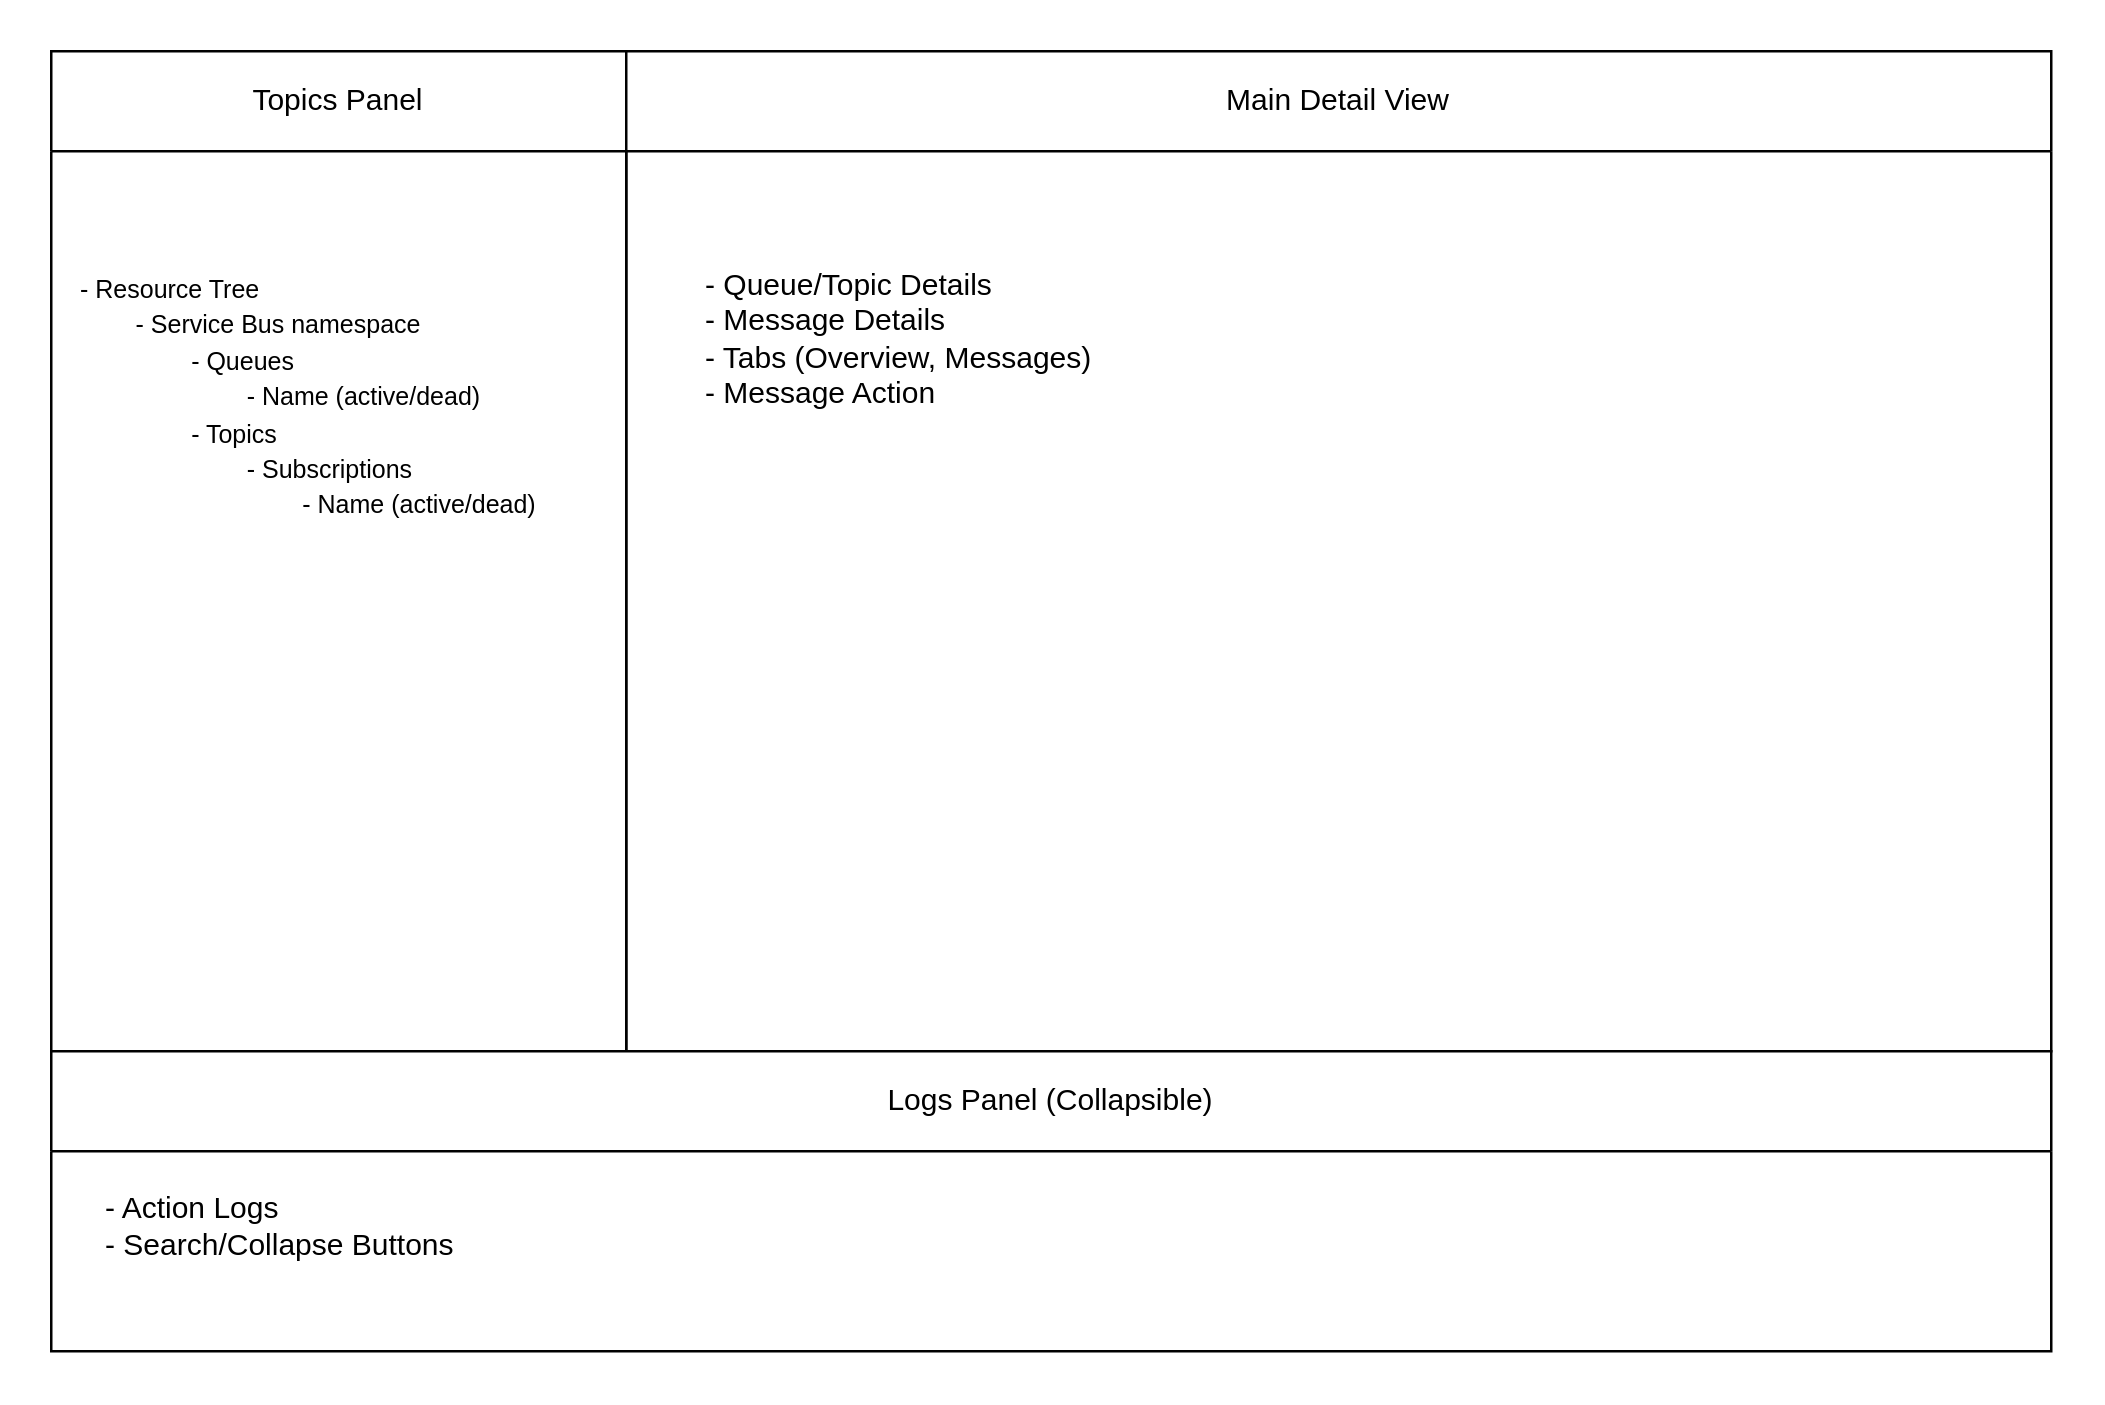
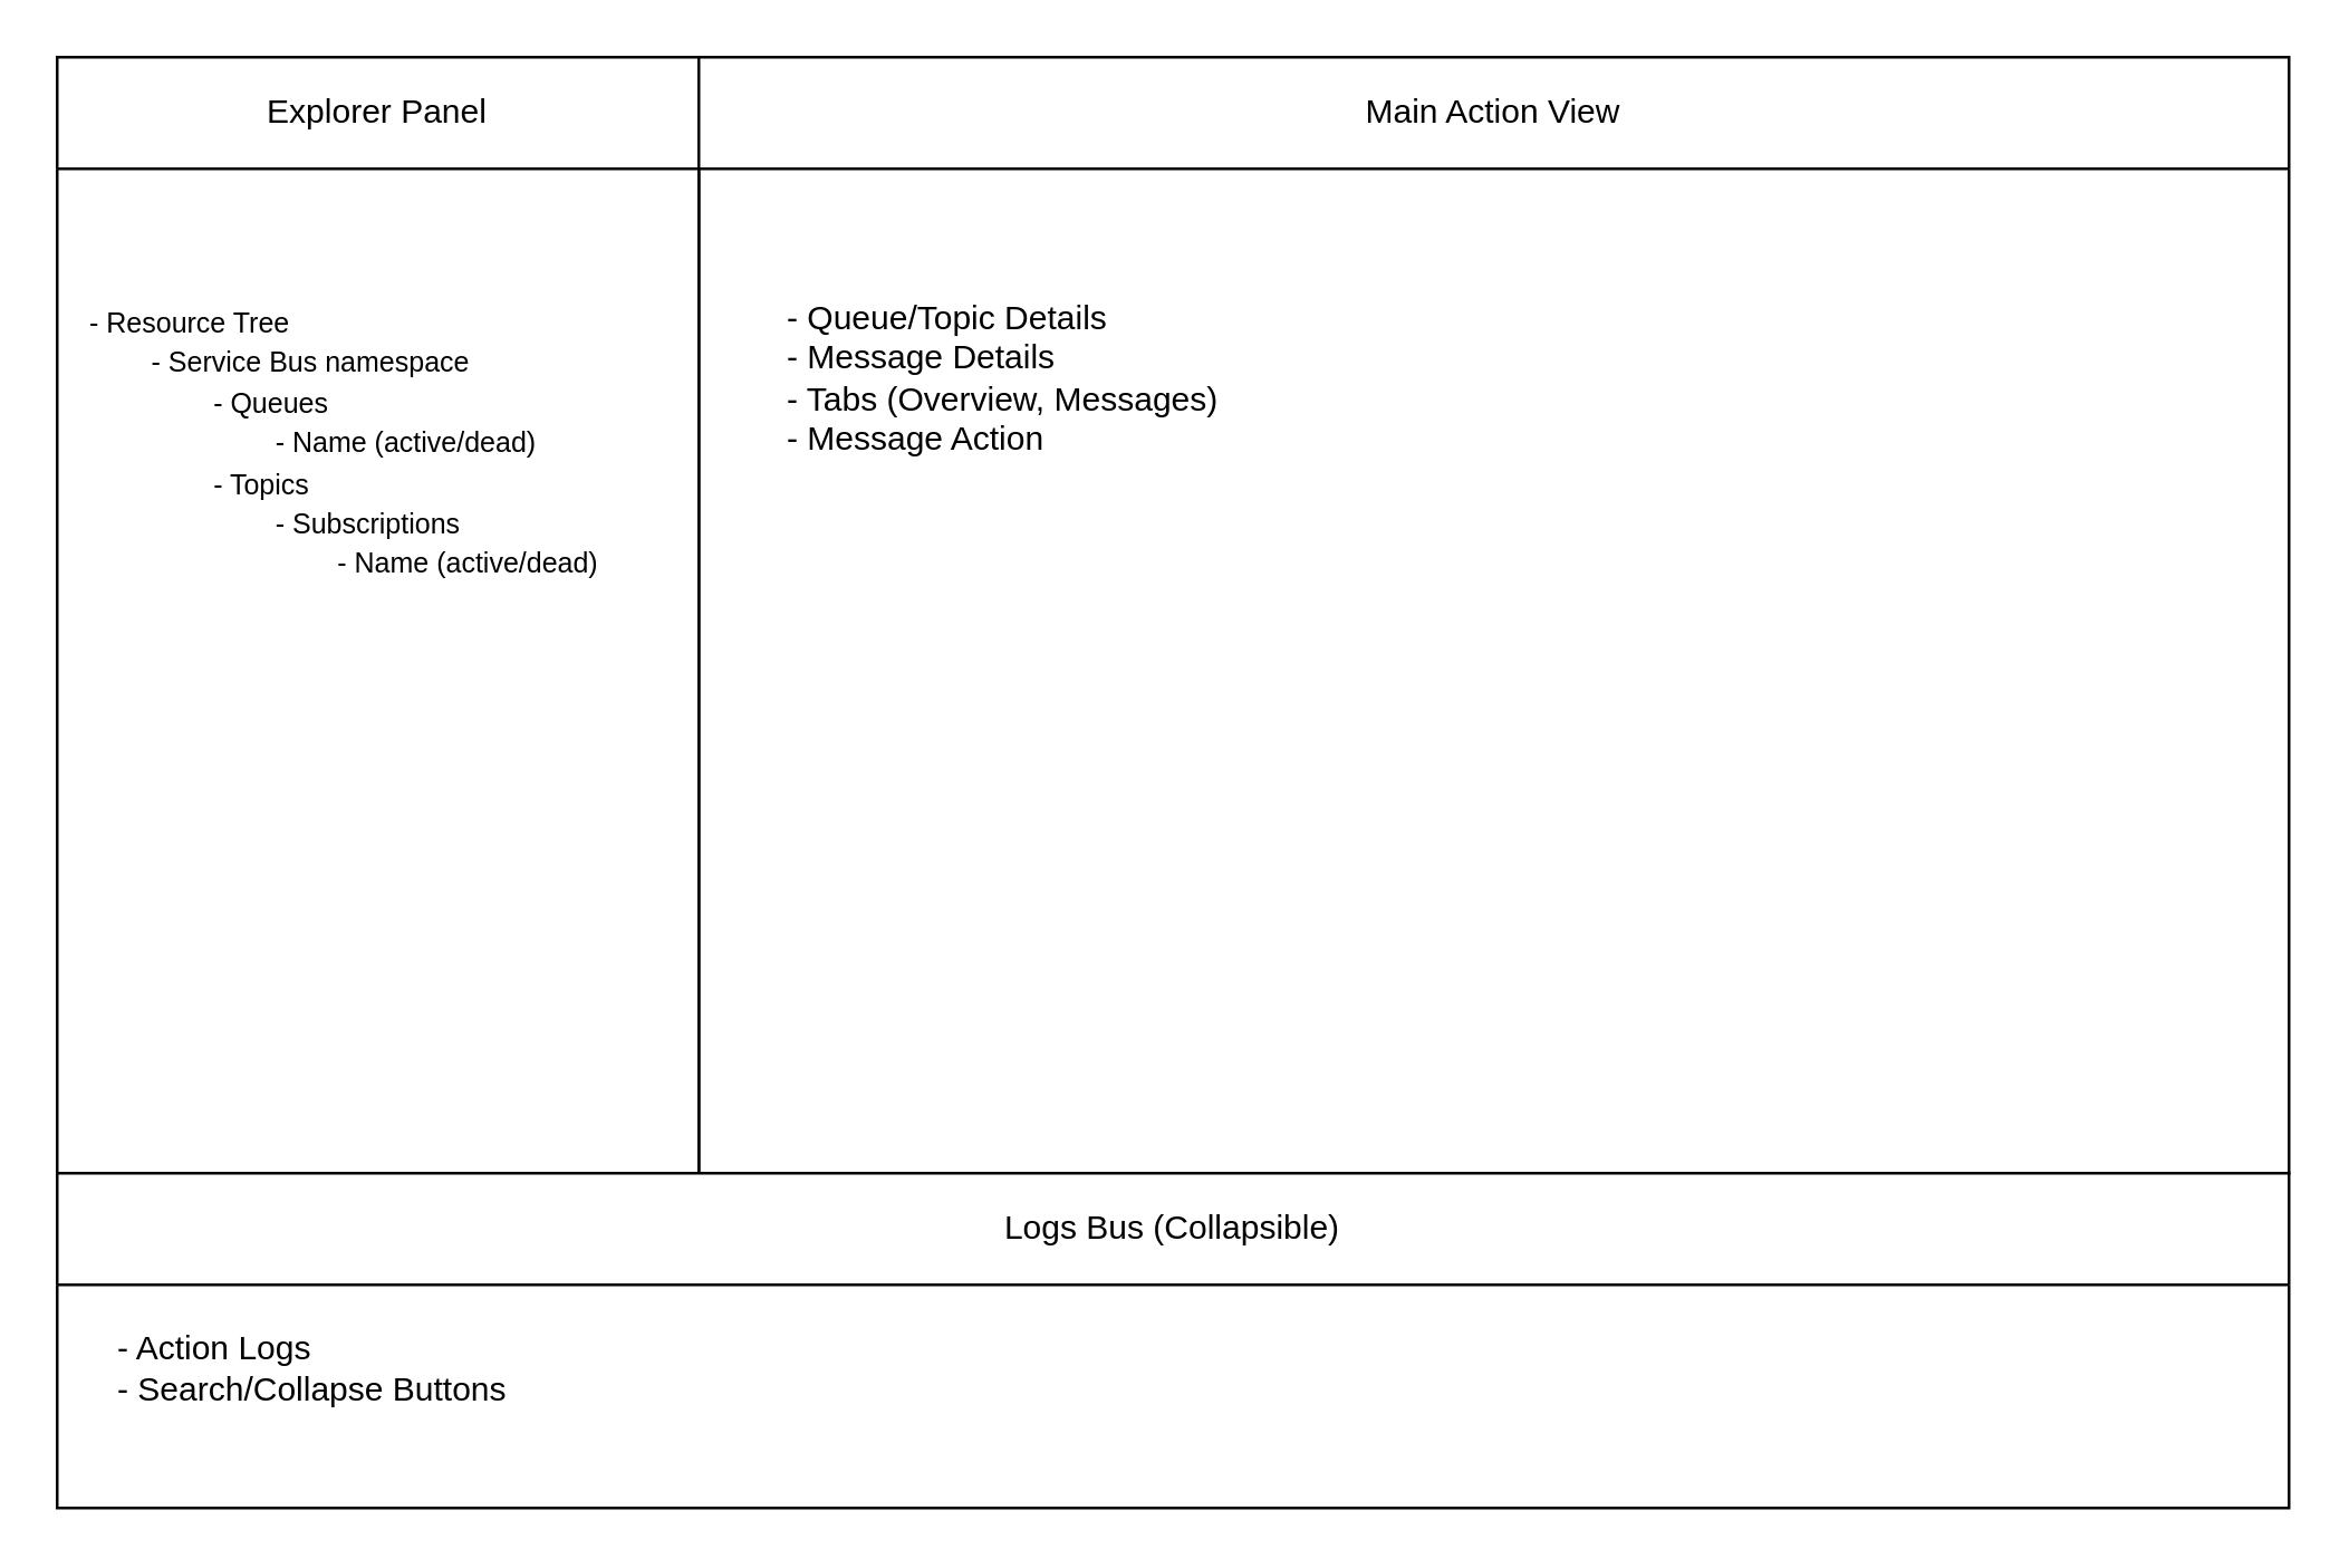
  <mxCell id="0" />
  <mxCell id="1" parent="0" />
- <mxCell id="2" value="Topics Panel" style="shape=swimlane;whiteSpace=wrap;html=1;" parent="1" vertex="1"><mxGeometry width="230" height="400" as="geometry" x="20" y="20" /></mxCell>
+ <mxCell id="2" value="Explorer Panel" style="shape=swimlane;whiteSpace=wrap;html=1;" parent="1" vertex="1"><mxGeometry width="230" height="400" as="geometry" x="20" y="20" /></mxCell>
  <mxCell id="3" value="&lt;font style=&quot;font-size: 10px;&quot;&gt;- Resource Tree&lt;/font&gt;&lt;div&gt;&lt;font style=&quot;font-size: 10px;&quot;&gt;&lt;span style=&quot;white-space: pre;&quot;&gt;&#09;&lt;/span&gt;- Service Bus namespace&lt;br&gt;&lt;/font&gt;&lt;/div&gt;&lt;div&gt;&lt;font style=&quot;font-size: 10px;&quot;&gt;&lt;span style=&quot;white-space: pre;&quot;&gt;&#09;&lt;/span&gt;&lt;span style=&quot;white-space: pre;&quot;&gt;&#09;&lt;/span&gt;- Queues&lt;br&gt;&lt;/font&gt;&lt;/div&gt;&lt;div&gt;&lt;font style=&quot;font-size: 10px;&quot;&gt;&lt;font style=&quot;&quot;&gt;&lt;span style=&quot;white-space: pre;&quot;&gt;&#09;&lt;/span&gt;&lt;span style=&quot;white-space: pre;&quot;&gt;&#09;&lt;/span&gt;&lt;span style=&quot;white-space: pre;&quot;&gt;&#09;&lt;/span&gt;- Name (active/dead)&lt;/font&gt;&lt;br&gt;&lt;/font&gt;&lt;/div&gt;&lt;div&gt;&lt;font style=&quot;font-size: 10px;&quot;&gt;&lt;span style=&quot;white-space: pre;&quot;&gt;&#09;&lt;/span&gt;&lt;span style=&quot;white-space: pre;&quot;&gt;&#09;&lt;/span&gt;- Topics&lt;br&gt;&lt;/font&gt;&lt;/div&gt;&lt;div&gt;&lt;font style=&quot;font-size: 10px;&quot;&gt;&lt;span style=&quot;white-space: pre;&quot;&gt;&#09;&lt;/span&gt;&lt;span style=&quot;white-space: pre;&quot;&gt;&#09;&lt;/span&gt;&lt;span style=&quot;white-space: pre;&quot;&gt;&#09;&lt;/span&gt;- Subscriptions&lt;br&gt;&lt;/font&gt;&lt;/div&gt;&lt;div&gt;&lt;font style=&quot;font-size: 10px;&quot;&gt;&lt;span style=&quot;white-space: pre;&quot;&gt;&#09;&lt;/span&gt;&lt;span style=&quot;white-space: pre;&quot;&gt;&#09;&lt;/span&gt;&lt;span style=&quot;white-space: pre;&quot;&gt;&#09;&lt;/span&gt;&lt;span style=&quot;white-space: pre;&quot;&gt;&#09;&lt;/span&gt;- Name (active/dead)&lt;br&gt;&lt;/font&gt;&lt;/div&gt;&lt;div&gt;&lt;font style=&quot;font-size: 11px;&quot;&gt;&lt;br&gt;&lt;/font&gt;&lt;/div&gt;" style="text;html=1;align=left;verticalAlign=middle;resizable=0;points=[];autosize=1;strokeColor=none;fillColor=none;" vertex="1" parent="2"><mxGeometry x="10" y="80" width="210" height="130" as="geometry" /></mxCell>
- <mxCell id="4" value="Main Detail View" style="shape=swimlane;whiteSpace=wrap;html=1;" parent="1" vertex="1"><mxGeometry x="250" width="570" height="400" as="geometry" y="20"><mxRectangle x="200" width="130" height="30" as="alternateBounds" /></mxGeometry></mxCell>
+ <mxCell id="4" value="Main Action View" style="shape=swimlane;whiteSpace=wrap;html=1;" parent="1" vertex="1"><mxGeometry x="250" width="570" height="400" as="geometry" y="20"><mxRectangle x="200" width="130" height="30" as="alternateBounds" /></mxGeometry></mxCell>
  <mxCell id="5" value="&lt;p&gt;&lt;br&gt;&lt;/p&gt;" style="text;html=1;align=left;verticalAlign=middle;resizable=0;points=[];autosize=0;strokeColor=none;fillColor=none;" vertex="1" parent="4"><mxGeometry x="150" y="130" width="180" height="60" as="geometry" /></mxCell>
  <mxCell id="6" value="&lt;div&gt;- Queue/Topic Details&lt;/div&gt;&lt;div&gt;- Message Details&lt;/div&gt;&lt;div&gt;- Tabs (Overview, Messages)&lt;/div&gt;&lt;div style=&quot;&quot;&gt;- Message Action&lt;/div&gt;" style="text;html=1;align=left;verticalAlign=middle;resizable=0;points=[];autosize=1;strokeColor=none;fillColor=none;" vertex="1" parent="4"><mxGeometry x="30" y="80" width="180" height="70" as="geometry" /></mxCell>
- <mxCell id="7" value="Logs Panel (Collapsible)" style="shape=swimlane;whiteSpace=wrap;html=1;" parent="1" vertex="1"><mxGeometry y="420" width="800" height="120" as="geometry" x="20" /></mxCell>
+ <mxCell id="7" value="Logs Bus (Collapsible)" style="shape=swimlane;whiteSpace=wrap;html=1;" parent="1" vertex="1"><mxGeometry y="420" width="800" height="120" as="geometry" x="20" /></mxCell>
  <mxCell id="8" value="&lt;div style=&quot;&quot;&gt;&lt;span style=&quot;background-color: transparent; color: light-dark(rgb(0, 0, 0), rgb(255, 255, 255));&quot;&gt;- Action Logs&lt;/span&gt;&lt;/div&gt;- Search/Collapse Buttons" style="text;html=1;align=left;verticalAlign=middle;resizable=0;points=[];autosize=1;strokeColor=none;fillColor=none;" vertex="1" parent="7"><mxGeometry x="20" y="50" width="150" height="40" as="geometry" /></mxCell>
